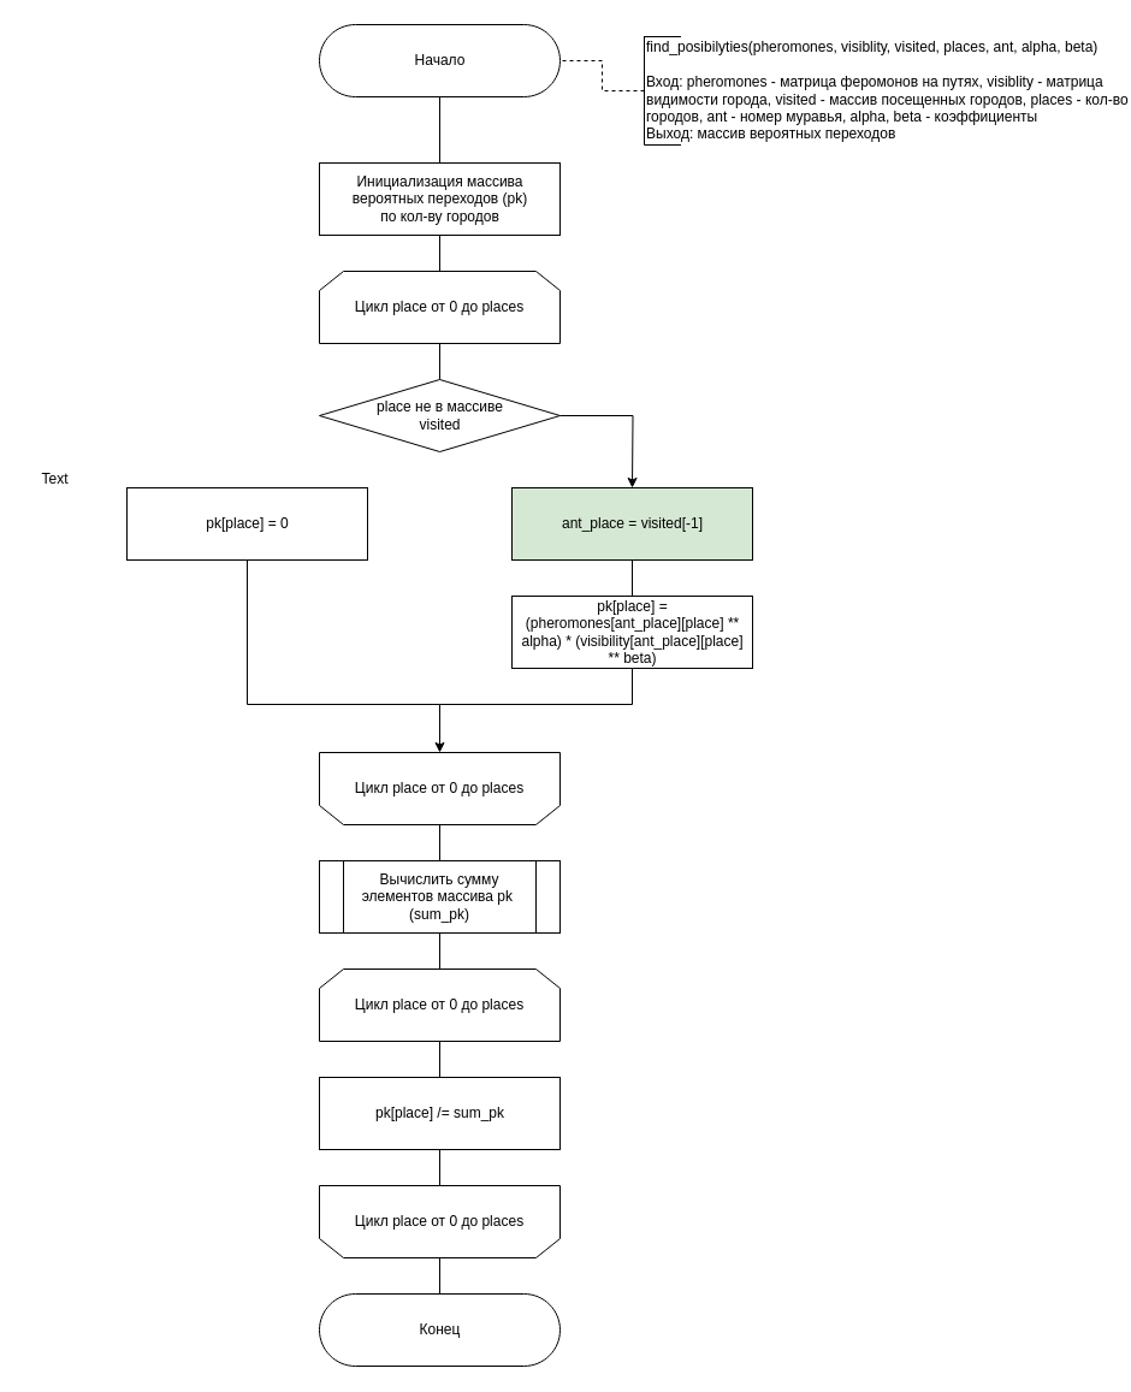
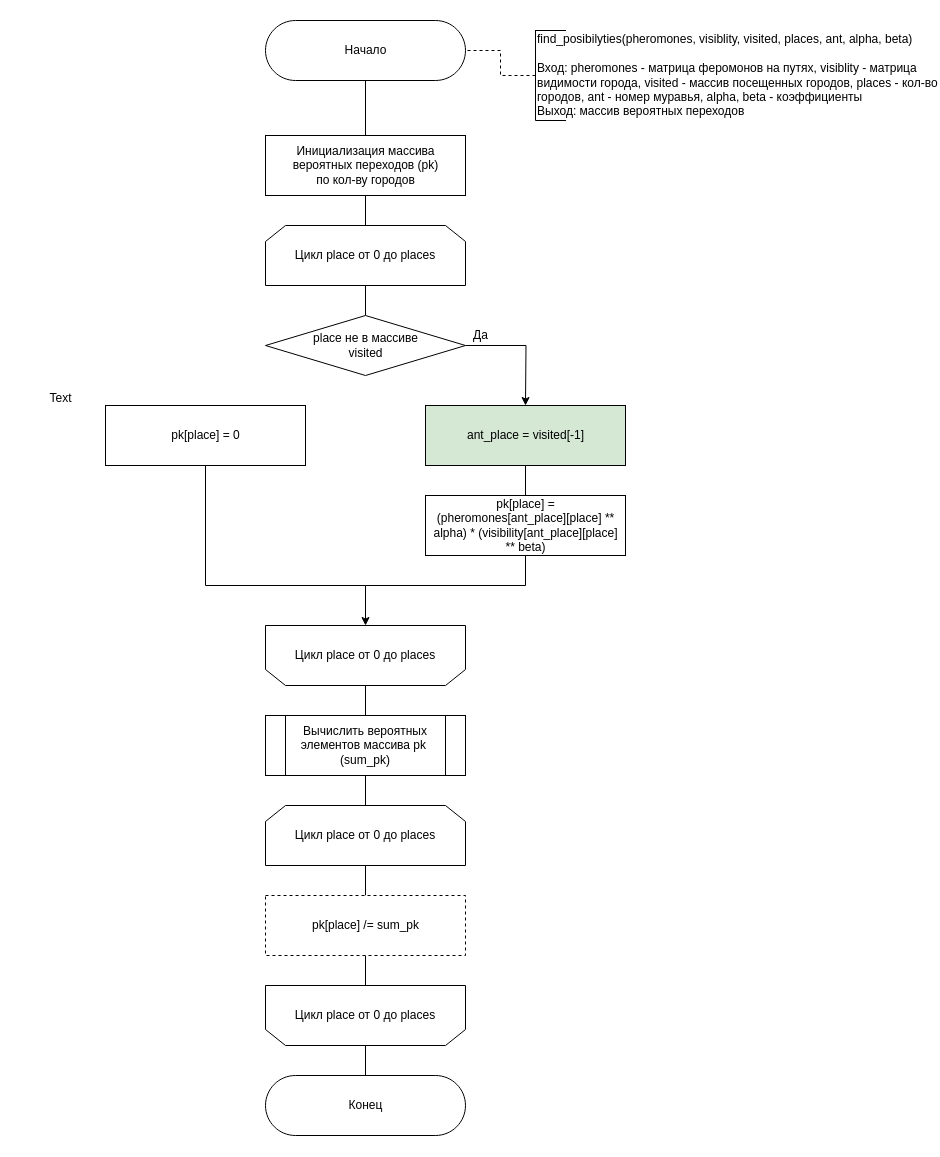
  <mxCell id="0" />
  <mxCell id="1" parent="0" />
  <mxCell id="2" style="edgeStyle=none;html=1;exitX=0.5;exitY=0.5;exitDx=0;exitDy=30;exitPerimeter=0;entryX=0.5;entryY=0;entryDx=0;entryDy=0;endArrow=none;endFill=0;" parent="1" source="3" target="7" edge="1"><mxGeometry relative="1" as="geometry" /></mxCell>
  <mxCell id="3" value="Начало" style="html=1;dashed=0;whitespace=wrap;shape=mxgraph.dfd.start" parent="1" vertex="1"><mxGeometry x="265" y="20" width="200" height="60" as="geometry" /></mxCell>
  <mxCell id="4" value="" style="edgeStyle=orthogonalEdgeStyle;rounded=0;orthogonalLoop=1;jettySize=auto;html=1;endArrow=none;endFill=0;dashed=1;" parent="1" source="5" target="3" edge="1"><mxGeometry relative="1" as="geometry" /></mxCell>
  <mxCell id="5" value="find_posibilyties(pheromones, visiblity, visited, places, ant, alpha, beta)&lt;br&gt;&lt;br&gt;Вход: pheromones - матрица феромонов на путях, visiblity - матрица&lt;br&gt;видимости города, visited - массив посещенных городов, places - кол-во&lt;br&gt;городов, ant - номер муравья, alpha, beta - коэффициенты&lt;br&gt;Выход: массив вероятных переходов" style="html=1;dashed=0;whitespace=wrap;shape=partialRectangle;right=0;align=left;" parent="1" vertex="1"><mxGeometry x="535" y="30" width="30" height="90" as="geometry" /></mxCell>
  <mxCell id="6" style="edgeStyle=none;html=1;exitX=0.5;exitY=1;exitDx=0;exitDy=0;entryX=0.5;entryY=0;entryDx=0;entryDy=0;endArrow=none;endFill=0;" parent="1" source="7" target="9" edge="1"><mxGeometry relative="1" as="geometry" /></mxCell>
  <mxCell id="7" value="Инициализация массива&lt;br&gt;вероятных переходов (pk)&lt;br&gt;по кол-ву городов" style="html=1;dashed=0;whitespace=wrap;" parent="1" vertex="1"><mxGeometry x="265" y="135" width="200" height="60" as="geometry" /></mxCell>
  <mxCell id="8" style="edgeStyle=none;html=1;exitX=0.5;exitY=1;exitDx=0;exitDy=0;entryX=0.5;entryY=0;entryDx=0;entryDy=0;endArrow=none;endFill=0;" parent="1" source="9" target="11" edge="1"><mxGeometry relative="1" as="geometry" /></mxCell>
  <mxCell id="9" value="Цикл place от 0 до places" style="shape=loopLimit;whiteSpace=wrap;html=1;direction=east" parent="1" vertex="1"><mxGeometry x="265" y="225" width="200" height="60" as="geometry" /></mxCell>
  <mxCell id="10" style="edgeStyle=orthogonalEdgeStyle;rounded=0;orthogonalLoop=1;jettySize=auto;html=1;exitX=1;exitY=0.5;exitDx=0;exitDy=0;endArrow=classic;endFill=1;" parent="1" source="11" edge="1"><mxGeometry relative="1" as="geometry"><mxPoint x="525" y="405" as="targetPoint" /></mxGeometry></mxCell>
  <mxCell id="11" value="place не в массиве &lt;br&gt;visited" style="shape=rhombus;html=1;dashed=0;whitespace=wrap;perimeter=rhombusPerimeter;" parent="1" vertex="1"><mxGeometry x="265" y="315" width="200" height="60" as="geometry" /></mxCell>
+ <mxCell id="12" value="Да" style="text;html=1;align=center;verticalAlign=middle;resizable=0;points=[];autosize=1;strokeColor=none;" parent="1" vertex="1"><mxGeometry x="465" y="325" width="30" height="20" as="geometry" /></mxCell>
  <mxCell id="13" style="edgeStyle=orthogonalEdgeStyle;rounded=0;html=1;exitX=0.5;exitY=1;exitDx=0;exitDy=0;entryX=0.5;entryY=0;entryDx=0;entryDy=0;endArrow=none;endFill=0;" parent="1" source="14" target="16" edge="1"><mxGeometry relative="1" as="geometry" /></mxCell>
  <mxCell id="14" value="ant_place = visited[-1]" style="html=1;dashed=0;whitespace=wrap;fillColor=#d5e8d4;" parent="1" vertex="1"><mxGeometry x="425" y="405" width="200" height="60" as="geometry" /></mxCell>
  <mxCell id="15" style="edgeStyle=orthogonalEdgeStyle;rounded=0;html=1;exitX=0.5;exitY=1;exitDx=0;exitDy=0;entryX=0.5;entryY=1;entryDx=0;entryDy=0;endArrow=classic;endFill=1;" parent="1" source="16" target="20" edge="1"><mxGeometry relative="1" as="geometry"><Array as="points"><mxPoint x="525" y="585" /><mxPoint x="365" y="585" /></Array></mxGeometry></mxCell>
  <mxCell id="16" value="pk[place] = &lt;br&gt;(pheromones[ant_place][place] ** &lt;br&gt;alpha) * (visibility[ant_place][place]&lt;br&gt;** beta)" style="html=1;dashed=0;whitespace=wrap;" parent="1" vertex="1"><mxGeometry x="425" y="495" width="200" height="60" as="geometry" /></mxCell>
  <mxCell id="17" style="edgeStyle=orthogonalEdgeStyle;rounded=0;html=1;exitX=0.5;exitY=1;exitDx=0;exitDy=0;endArrow=none;endFill=0;" parent="1" source="18" edge="1"><mxGeometry relative="1" as="geometry"><mxPoint x="365" y="585" as="targetPoint" /><Array as="points"><mxPoint x="205" y="585" /></Array></mxGeometry></mxCell>
  <mxCell id="18" value="pk[place] = 0" style="html=1;dashed=0;whitespace=wrap;" parent="1" vertex="1"><mxGeometry x="105" y="405" width="200" height="60" as="geometry" /></mxCell>
  <mxCell id="19" style="edgeStyle=orthogonalEdgeStyle;rounded=0;html=1;exitX=0.5;exitY=0;exitDx=0;exitDy=0;entryX=0.5;entryY=0;entryDx=0;entryDy=0;endArrow=none;endFill=0;" parent="1" source="20" target="23" edge="1"><mxGeometry relative="1" as="geometry" /></mxCell>
  <mxCell id="20" value="Цикл place от 0 до places" style="shape=loopLimit;whiteSpace=wrap;html=1;strokeWidth=1;direction=west;" parent="1" vertex="1"><mxGeometry x="265" y="625" width="200" height="60" as="geometry" /></mxCell>
  <mxCell id="21" value="Конец" style="html=1;dashed=0;whitespace=wrap;shape=mxgraph.dfd.start" parent="1" vertex="1"><mxGeometry x="265" y="1075" width="200" height="60" as="geometry" /></mxCell>
  <mxCell id="22" style="edgeStyle=orthogonalEdgeStyle;rounded=0;html=1;exitX=0.5;exitY=1;exitDx=0;exitDy=0;entryX=0.5;entryY=0;entryDx=0;entryDy=0;endArrow=none;endFill=0;" parent="1" source="23" target="25" edge="1"><mxGeometry relative="1" as="geometry" /></mxCell>
- <mxCell id="23" value="Вычислить сумму элементов массива pk&amp;nbsp;&lt;br&gt;(sum_pk)" style="shape=process;whiteSpace=wrap;html=1;backgroundOutline=1;" parent="1" vertex="1"><mxGeometry x="265" y="715" width="200" height="60" as="geometry" /></mxCell>
+ <mxCell id="23" value="Вычислить вероятных элементов массива pk&amp;nbsp;&lt;br&gt;(sum_pk)" style="shape=process;whiteSpace=wrap;html=1;backgroundOutline=1;" parent="1" vertex="1"><mxGeometry x="265" y="715" width="200" height="60" as="geometry" /></mxCell>
  <mxCell id="24" style="edgeStyle=orthogonalEdgeStyle;rounded=0;html=1;exitX=0.5;exitY=1;exitDx=0;exitDy=0;entryX=0.5;entryY=0;entryDx=0;entryDy=0;endArrow=none;endFill=0;" parent="1" source="25" target="27" edge="1"><mxGeometry relative="1" as="geometry" /></mxCell>
  <mxCell id="25" value="Цикл place от 0 до places" style="shape=loopLimit;whiteSpace=wrap;html=1;direction=east" parent="1" vertex="1"><mxGeometry x="265" y="805" width="200" height="60" as="geometry" /></mxCell>
  <mxCell id="26" style="edgeStyle=orthogonalEdgeStyle;rounded=0;html=1;exitX=0.5;exitY=1;exitDx=0;exitDy=0;entryX=0.5;entryY=1;entryDx=0;entryDy=0;endArrow=none;endFill=0;" parent="1" source="27" target="29" edge="1"><mxGeometry relative="1" as="geometry" /></mxCell>
- <mxCell id="27" value="pk[place] /= sum_pk" style="html=1;dashed=0;whitespace=wrap;" parent="1" vertex="1"><mxGeometry x="265" y="895" width="200" height="60" as="geometry" /></mxCell>
+ <mxCell id="27" value="pk[place] /= sum_pk" style="html=1;dashed=1;whitespace=wrap;" parent="1" vertex="1"><mxGeometry x="265" y="895" width="200" height="60" as="geometry" /></mxCell>
  <mxCell id="28" style="edgeStyle=orthogonalEdgeStyle;rounded=0;html=1;exitX=0.5;exitY=0;exitDx=0;exitDy=0;entryX=0.5;entryY=0.5;entryDx=0;entryDy=-30;entryPerimeter=0;endArrow=none;endFill=0;" parent="1" source="29" target="21" edge="1"><mxGeometry relative="1" as="geometry" /></mxCell>
  <mxCell id="29" value="Цикл place от 0 до places" style="shape=loopLimit;whiteSpace=wrap;html=1;strokeWidth=1;direction=west;" parent="1" vertex="1"><mxGeometry x="265" y="985" width="200" height="60" as="geometry" /></mxCell>
- <mxCell id="30" value="Text" style="text;html=1;align=center;verticalAlign=middle;resizable=0;points=[];autosize=1;strokeColor=none;fillColor=none;" parent="1" vertex="1"><mxGeometry x="20" y="383" width="50" height="30" as="geometry" /></mxCell>
+ <mxCell id="30" value="Text" style="text;html=1;align=center;verticalAlign=middle;resizable=0;points=[];autosize=1;strokeColor=none;fillColor=none;" parent="1" vertex="1"><mxGeometry x="35" y="383" width="50" height="30" as="geometry" /></mxCell>
